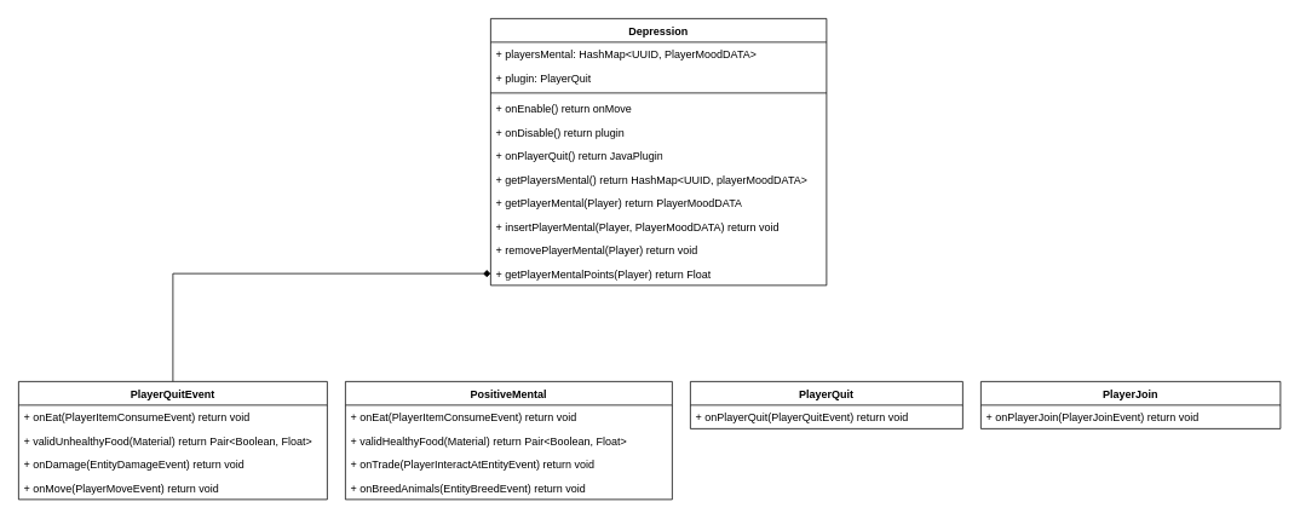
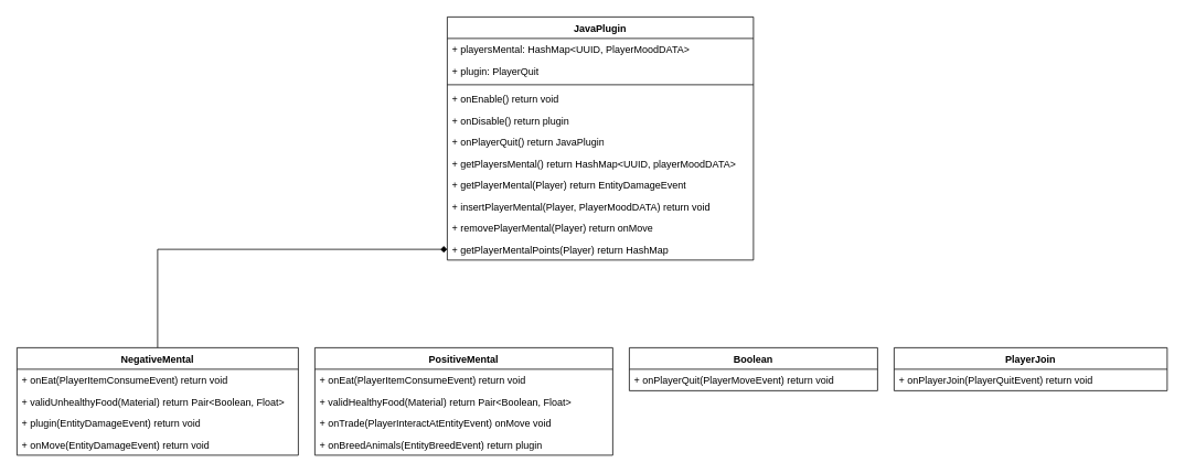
  <mxCell id="0" />
  <mxCell id="1" parent="0" />
- <mxCell id="2" value="Depression" style="swimlane;fontStyle=1;align=center;verticalAlign=top;childLayout=stackLayout;horizontal=1;startSize=26;horizontalStack=0;resizeParent=1;resizeParentMax=0;resizeLast=0;collapsible=1;marginBottom=0;whiteSpace=wrap;html=1;" vertex="1" parent="1"><mxGeometry x="540" y="20" width="370" height="294" as="geometry" /></mxCell>
+ <mxCell id="2" value="JavaPlugin" style="swimlane;fontStyle=1;align=center;verticalAlign=top;childLayout=stackLayout;horizontal=1;startSize=26;horizontalStack=0;resizeParent=1;resizeParentMax=0;resizeLast=0;collapsible=1;marginBottom=0;whiteSpace=wrap;html=1;" vertex="1" parent="1"><mxGeometry x="540" y="20" width="370" height="294" as="geometry" /></mxCell>
  <mxCell id="3" value="+ playersMental: HashMap&amp;lt;UUID, PlayerMoodDATA&amp;gt;" style="text;strokeColor=none;fillColor=none;align=left;verticalAlign=top;spacingLeft=4;spacingRight=4;overflow=hidden;rotatable=0;points=[[0,0.5],[1,0.5]];portConstraint=eastwest;whiteSpace=wrap;html=1;" vertex="1" parent="2"><mxGeometry y="26" width="370" height="26" as="geometry" /></mxCell>
  <mxCell id="4" value="+ plugin: PlayerQuit" style="text;strokeColor=none;fillColor=none;align=left;verticalAlign=top;spacingLeft=4;spacingRight=4;overflow=hidden;rotatable=0;points=[[0,0.5],[1,0.5]];portConstraint=eastwest;whiteSpace=wrap;html=1;" vertex="1" parent="2"><mxGeometry y="52" width="370" height="26" as="geometry" /></mxCell>
  <mxCell id="5" value="" style="line;strokeWidth=1;fillColor=none;align=left;verticalAlign=middle;spacingTop=-1;spacingLeft=3;spacingRight=3;rotatable=0;labelPosition=right;points=[];portConstraint=eastwest;strokeColor=inherit;" vertex="1" parent="2"><mxGeometry y="78" width="370" height="8" as="geometry" /></mxCell>
- <mxCell id="6" value="+ onEnable() return onMove" style="text;strokeColor=none;fillColor=none;align=left;verticalAlign=top;spacingLeft=4;spacingRight=4;overflow=hidden;rotatable=0;points=[[0,0.5],[1,0.5]];portConstraint=eastwest;whiteSpace=wrap;html=1;" vertex="1" parent="2"><mxGeometry y="86" width="370" height="26" as="geometry" /></mxCell>
+ <mxCell id="6" value="+ onEnable() return void" style="text;strokeColor=none;fillColor=none;align=left;verticalAlign=top;spacingLeft=4;spacingRight=4;overflow=hidden;rotatable=0;points=[[0,0.5],[1,0.5]];portConstraint=eastwest;whiteSpace=wrap;html=1;" vertex="1" parent="2"><mxGeometry y="86" width="370" height="26" as="geometry" /></mxCell>
  <mxCell id="7" value="+ onDisable() return plugin" style="text;strokeColor=none;fillColor=none;align=left;verticalAlign=top;spacingLeft=4;spacingRight=4;overflow=hidden;rotatable=0;points=[[0,0.5],[1,0.5]];portConstraint=eastwest;whiteSpace=wrap;html=1;" vertex="1" parent="2"><mxGeometry y="112" width="370" height="26" as="geometry" /></mxCell>
  <mxCell id="8" value="+ onPlayerQuit() return JavaPlugin" style="text;strokeColor=none;fillColor=none;align=left;verticalAlign=top;spacingLeft=4;spacingRight=4;overflow=hidden;rotatable=0;points=[[0,0.5],[1,0.5]];portConstraint=eastwest;whiteSpace=wrap;html=1;" vertex="1" parent="2"><mxGeometry y="138" width="370" height="26" as="geometry" /></mxCell>
  <mxCell id="9" value="+ getPlayersMental() return HashMap&amp;lt;UUID, playerMoodDATA&amp;gt; " style="text;strokeColor=none;fillColor=none;align=left;verticalAlign=top;spacingLeft=4;spacingRight=4;overflow=hidden;rotatable=0;points=[[0,0.5],[1,0.5]];portConstraint=eastwest;whiteSpace=wrap;html=1;" vertex="1" parent="2"><mxGeometry y="164" width="370" height="26" as="geometry" /></mxCell>
- <mxCell id="10" value="+ getPlayerMental(Player) return PlayerMoodDATA" style="text;strokeColor=none;fillColor=none;align=left;verticalAlign=top;spacingLeft=4;spacingRight=4;overflow=hidden;rotatable=0;points=[[0,0.5],[1,0.5]];portConstraint=eastwest;whiteSpace=wrap;html=1;" vertex="1" parent="2"><mxGeometry y="190" width="370" height="26" as="geometry" /></mxCell>
+ <mxCell id="10" value="+ getPlayerMental(Player) return EntityDamageEvent" style="text;strokeColor=none;fillColor=none;align=left;verticalAlign=top;spacingLeft=4;spacingRight=4;overflow=hidden;rotatable=0;points=[[0,0.5],[1,0.5]];portConstraint=eastwest;whiteSpace=wrap;html=1;" vertex="1" parent="2"><mxGeometry y="190" width="370" height="26" as="geometry" /></mxCell>
  <mxCell id="11" value="+ insertPlayerMental(Player, PlayerMoodDATA) return void" style="text;strokeColor=none;fillColor=none;align=left;verticalAlign=top;spacingLeft=4;spacingRight=4;overflow=hidden;rotatable=0;points=[[0,0.5],[1,0.5]];portConstraint=eastwest;whiteSpace=wrap;html=1;" vertex="1" parent="2"><mxGeometry y="216" width="370" height="26" as="geometry" /></mxCell>
- <mxCell id="12" value="+ removePlayerMental(Player) return void" style="text;strokeColor=none;fillColor=none;align=left;verticalAlign=top;spacingLeft=4;spacingRight=4;overflow=hidden;rotatable=0;points=[[0,0.5],[1,0.5]];portConstraint=eastwest;whiteSpace=wrap;html=1;" vertex="1" parent="2"><mxGeometry y="242" width="370" height="26" as="geometry" /></mxCell>
- <mxCell id="13" value="+ getPlayerMentalPoints(Player) return Float" style="text;strokeColor=none;fillColor=none;align=left;verticalAlign=top;spacingLeft=4;spacingRight=4;overflow=hidden;rotatable=0;points=[[0,0.5],[1,0.5]];portConstraint=eastwest;whiteSpace=wrap;html=1;" vertex="1" parent="2"><mxGeometry y="268" width="370" height="26" as="geometry" /></mxCell>
+ <mxCell id="12" value="+ removePlayerMental(Player) return onMove" style="text;strokeColor=none;fillColor=none;align=left;verticalAlign=top;spacingLeft=4;spacingRight=4;overflow=hidden;rotatable=0;points=[[0,0.5],[1,0.5]];portConstraint=eastwest;whiteSpace=wrap;html=1;" vertex="1" parent="2"><mxGeometry y="242" width="370" height="26" as="geometry" /></mxCell>
+ <mxCell id="13" value="+ getPlayerMentalPoints(Player) return HashMap" style="text;strokeColor=none;fillColor=none;align=left;verticalAlign=top;spacingLeft=4;spacingRight=4;overflow=hidden;rotatable=0;points=[[0,0.5],[1,0.5]];portConstraint=eastwest;whiteSpace=wrap;html=1;" vertex="1" parent="2"><mxGeometry y="268" width="370" height="26" as="geometry" /></mxCell>
  <mxCell id="14" value="PlayerJoin" style="swimlane;fontStyle=1;align=center;verticalAlign=top;childLayout=stackLayout;horizontal=1;startSize=26;horizontalStack=0;resizeParent=1;resizeParentMax=0;resizeLast=0;collapsible=1;marginBottom=0;whiteSpace=wrap;html=1;" vertex="1" parent="1"><mxGeometry x="1080" y="420" width="330" height="52" as="geometry" /></mxCell>
- <mxCell id="15" value="+ onPlayerJoin(PlayerJoinEvent) return void" style="text;strokeColor=none;fillColor=none;align=left;verticalAlign=top;spacingLeft=4;spacingRight=4;overflow=hidden;rotatable=0;points=[[0,0.5],[1,0.5]];portConstraint=eastwest;whiteSpace=wrap;html=1;" vertex="1" parent="14"><mxGeometry y="26" width="330" height="26" as="geometry" /></mxCell>
- <mxCell id="16" value="PlayerQuit" style="swimlane;fontStyle=1;align=center;verticalAlign=top;childLayout=stackLayout;horizontal=1;startSize=26;horizontalStack=0;resizeParent=1;resizeParentMax=0;resizeLast=0;collapsible=1;marginBottom=0;whiteSpace=wrap;html=1;" vertex="1" parent="1"><mxGeometry x="760" y="420" width="300" height="52" as="geometry" /></mxCell>
- <mxCell id="17" value="+ onPlayerQuit(PlayerQuitEvent) return void" style="text;strokeColor=none;fillColor=none;align=left;verticalAlign=top;spacingLeft=4;spacingRight=4;overflow=hidden;rotatable=0;points=[[0,0.5],[1,0.5]];portConstraint=eastwest;whiteSpace=wrap;html=1;" vertex="1" parent="16"><mxGeometry y="26" width="300" height="26" as="geometry" /></mxCell>
+ <mxCell id="15" value="+ onPlayerJoin(PlayerQuitEvent) return void" style="text;strokeColor=none;fillColor=none;align=left;verticalAlign=top;spacingLeft=4;spacingRight=4;overflow=hidden;rotatable=0;points=[[0,0.5],[1,0.5]];portConstraint=eastwest;whiteSpace=wrap;html=1;" vertex="1" parent="14"><mxGeometry y="26" width="330" height="26" as="geometry" /></mxCell>
+ <mxCell id="16" value="Boolean" style="swimlane;fontStyle=1;align=center;verticalAlign=top;childLayout=stackLayout;horizontal=1;startSize=26;horizontalStack=0;resizeParent=1;resizeParentMax=0;resizeLast=0;collapsible=1;marginBottom=0;whiteSpace=wrap;html=1;" vertex="1" parent="1"><mxGeometry x="760" y="420" width="300" height="52" as="geometry" /></mxCell>
+ <mxCell id="17" value="+ onPlayerQuit(PlayerMoveEvent) return void" style="text;strokeColor=none;fillColor=none;align=left;verticalAlign=top;spacingLeft=4;spacingRight=4;overflow=hidden;rotatable=0;points=[[0,0.5],[1,0.5]];portConstraint=eastwest;whiteSpace=wrap;html=1;" vertex="1" parent="16"><mxGeometry y="26" width="300" height="26" as="geometry" /></mxCell>
  <mxCell id="18" value="PositiveMental" style="swimlane;fontStyle=1;align=center;verticalAlign=top;childLayout=stackLayout;horizontal=1;startSize=26;horizontalStack=0;resizeParent=1;resizeParentMax=0;resizeLast=0;collapsible=1;marginBottom=0;whiteSpace=wrap;html=1;" vertex="1" parent="1"><mxGeometry x="380" y="420" width="360" height="130" as="geometry" /></mxCell>
  <mxCell id="19" value="+ onEat(PlayerItemConsumeEvent) return void" style="text;strokeColor=none;fillColor=none;align=left;verticalAlign=top;spacingLeft=4;spacingRight=4;overflow=hidden;rotatable=0;points=[[0,0.5],[1,0.5]];portConstraint=eastwest;whiteSpace=wrap;html=1;" vertex="1" parent="18"><mxGeometry y="26" width="360" height="26" as="geometry" /></mxCell>
  <mxCell id="20" value="+ validHealthyFood(Material) return Pair&amp;lt;Boolean, Float&amp;gt;" style="text;strokeColor=none;fillColor=none;align=left;verticalAlign=top;spacingLeft=4;spacingRight=4;overflow=hidden;rotatable=0;points=[[0,0.5],[1,0.5]];portConstraint=eastwest;whiteSpace=wrap;html=1;" vertex="1" parent="18"><mxGeometry y="52" width="360" height="26" as="geometry" /></mxCell>
- <mxCell id="21" value="+ onTrade(PlayerInteractAtEntityEvent) return void" style="text;strokeColor=none;fillColor=none;align=left;verticalAlign=top;spacingLeft=4;spacingRight=4;overflow=hidden;rotatable=0;points=[[0,0.5],[1,0.5]];portConstraint=eastwest;whiteSpace=wrap;html=1;" vertex="1" parent="18"><mxGeometry y="78" width="360" height="26" as="geometry" /></mxCell>
- <mxCell id="22" value="+ onBreedAnimals(EntityBreedEvent) return void" style="text;strokeColor=none;fillColor=none;align=left;verticalAlign=top;spacingLeft=4;spacingRight=4;overflow=hidden;rotatable=0;points=[[0,0.5],[1,0.5]];portConstraint=eastwest;whiteSpace=wrap;html=1;" vertex="1" parent="18"><mxGeometry y="104" width="360" height="26" as="geometry" /></mxCell>
+ <mxCell id="21" value="+ onTrade(PlayerInteractAtEntityEvent) onMove void" style="text;strokeColor=none;fillColor=none;align=left;verticalAlign=top;spacingLeft=4;spacingRight=4;overflow=hidden;rotatable=0;points=[[0,0.5],[1,0.5]];portConstraint=eastwest;whiteSpace=wrap;html=1;" vertex="1" parent="18"><mxGeometry y="78" width="360" height="26" as="geometry" /></mxCell>
+ <mxCell id="22" value="+ onBreedAnimals(EntityBreedEvent) return plugin" style="text;strokeColor=none;fillColor=none;align=left;verticalAlign=top;spacingLeft=4;spacingRight=4;overflow=hidden;rotatable=0;points=[[0,0.5],[1,0.5]];portConstraint=eastwest;whiteSpace=wrap;html=1;" vertex="1" parent="18"><mxGeometry y="104" width="360" height="26" as="geometry" /></mxCell>
  <mxCell id="23" style="edgeStyle=orthogonalEdgeStyle;rounded=0;orthogonalLoop=1;jettySize=auto;html=1;entryX=0;entryY=0.5;entryDx=0;entryDy=0;endArrow=diamond;" edge="1" parent="1" source="24" target="13"><mxGeometry relative="1" as="geometry" /></mxCell>
- <mxCell id="24" value="PlayerQuitEvent" style="swimlane;fontStyle=1;align=center;verticalAlign=top;childLayout=stackLayout;horizontal=1;startSize=26;horizontalStack=0;resizeParent=1;resizeParentMax=0;resizeLast=0;collapsible=1;marginBottom=0;whiteSpace=wrap;html=1;" vertex="1" parent="1"><mxGeometry x="20" y="420" width="340" height="130" as="geometry" /></mxCell>
+ <mxCell id="24" value="NegativeMental" style="swimlane;fontStyle=1;align=center;verticalAlign=top;childLayout=stackLayout;horizontal=1;startSize=26;horizontalStack=0;resizeParent=1;resizeParentMax=0;resizeLast=0;collapsible=1;marginBottom=0;whiteSpace=wrap;html=1;" vertex="1" parent="1"><mxGeometry x="20" y="420" width="340" height="130" as="geometry" /></mxCell>
  <mxCell id="25" value="+ onEat(PlayerItemConsumeEvent) return void" style="text;strokeColor=none;fillColor=none;align=left;verticalAlign=top;spacingLeft=4;spacingRight=4;overflow=hidden;rotatable=0;points=[[0,0.5],[1,0.5]];portConstraint=eastwest;whiteSpace=wrap;html=1;" vertex="1" parent="24"><mxGeometry y="26" width="340" height="26" as="geometry" /></mxCell>
  <mxCell id="26" value="+ validUnhealthyFood(Material) return Pair&amp;lt;Boolean, Float&amp;gt;" style="text;strokeColor=none;fillColor=none;align=left;verticalAlign=top;spacingLeft=4;spacingRight=4;overflow=hidden;rotatable=0;points=[[0,0.5],[1,0.5]];portConstraint=eastwest;whiteSpace=wrap;html=1;" vertex="1" parent="24"><mxGeometry y="52" width="340" height="26" as="geometry" /></mxCell>
- <mxCell id="27" value="+ onDamage(EntityDamageEvent) return void" style="text;strokeColor=none;fillColor=none;align=left;verticalAlign=top;spacingLeft=4;spacingRight=4;overflow=hidden;rotatable=0;points=[[0,0.5],[1,0.5]];portConstraint=eastwest;whiteSpace=wrap;html=1;" vertex="1" parent="24"><mxGeometry y="78" width="340" height="26" as="geometry" /></mxCell>
- <mxCell id="28" value="+ onMove(PlayerMoveEvent) return void" style="text;strokeColor=none;fillColor=none;align=left;verticalAlign=top;spacingLeft=4;spacingRight=4;overflow=hidden;rotatable=0;points=[[0,0.5],[1,0.5]];portConstraint=eastwest;whiteSpace=wrap;html=1;" vertex="1" parent="24"><mxGeometry y="104" width="340" height="26" as="geometry" /></mxCell>
+ <mxCell id="27" value="+ plugin(EntityDamageEvent) return void" style="text;strokeColor=none;fillColor=none;align=left;verticalAlign=top;spacingLeft=4;spacingRight=4;overflow=hidden;rotatable=0;points=[[0,0.5],[1,0.5]];portConstraint=eastwest;whiteSpace=wrap;html=1;" vertex="1" parent="24"><mxGeometry y="78" width="340" height="26" as="geometry" /></mxCell>
+ <mxCell id="28" value="+ onMove(EntityDamageEvent) return void" style="text;strokeColor=none;fillColor=none;align=left;verticalAlign=top;spacingLeft=4;spacingRight=4;overflow=hidden;rotatable=0;points=[[0,0.5],[1,0.5]];portConstraint=eastwest;whiteSpace=wrap;html=1;" vertex="1" parent="24"><mxGeometry y="104" width="340" height="26" as="geometry" /></mxCell>
